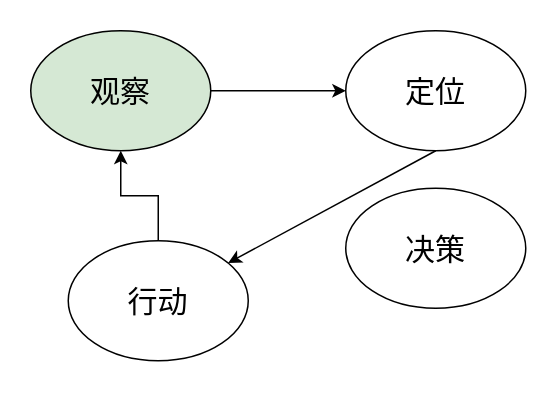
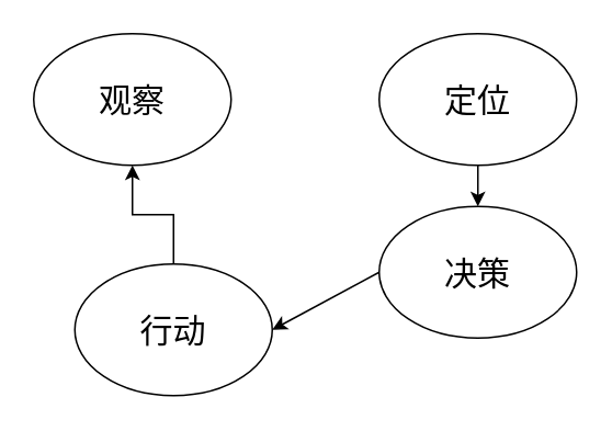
  <mxCell id="0" />
  <mxCell id="1" parent="0" />
- <mxCell id="2" value="&lt;font style=&quot;font-size: 20px;&quot;&gt;观察&lt;/font&gt;" style="ellipse;whiteSpace=wrap;html=1;fillColor=#d5e8d4;" vertex="1" parent="1"><mxGeometry x="20" y="20" width="120" height="80" as="geometry" /></mxCell>
+ <mxCell id="2" value="&lt;font style=&quot;font-size: 20px;&quot;&gt;观察&lt;/font&gt;" style="ellipse;whiteSpace=wrap;html=1;" vertex="1" parent="1"><mxGeometry x="20" y="20" width="120" height="80" as="geometry" /></mxCell>
  <mxCell id="3" value="&lt;font style=&quot;font-size: 20px;&quot;&gt;定位&lt;/font&gt;" style="ellipse;whiteSpace=wrap;html=1;" vertex="1" parent="1"><mxGeometry x="230" y="20" width="120" height="80" as="geometry" /></mxCell>
  <mxCell id="4" value="" style="edgeStyle=orthogonalEdgeStyle;rounded=0;orthogonalLoop=1;jettySize=auto;html=1;" edge="1" parent="1" source="5" target="2"><mxGeometry relative="1" as="geometry" /></mxCell>
  <mxCell id="5" value="&lt;font style=&quot;font-size: 20px;&quot;&gt;行动&lt;/font&gt;" style="ellipse;whiteSpace=wrap;html=1;" vertex="1" parent="1"><mxGeometry x="45" y="160" width="120" height="80" as="geometry" /></mxCell>
  <mxCell id="6" value="&lt;font style=&quot;font-size: 20px;&quot;&gt;决策&lt;/font&gt;" style="ellipse;whiteSpace=wrap;html=1;" vertex="1" parent="1"><mxGeometry x="230" y="125" width="120" height="80" as="geometry" /></mxCell>
- <mxCell id="7" value="" style="endArrow=classic;html=1;rounded=0;exitX=1;exitY=0.5;exitDx=0;exitDy=0;entryX=0;entryY=0.5;entryDx=0;entryDy=0;" edge="1" parent="1" source="2" target="3"><mxGeometry width="50" height="50" relative="1" as="geometry"><mxPoint x="180" y="190" as="sourcePoint" /><mxPoint x="230" y="140" as="targetPoint" /></mxGeometry></mxCell>
- <mxCell id="8" value="" style="endArrow=classic;html=1;rounded=0;exitX=0.5;exitY=1;exitDx=0;exitDy=0;" edge="1" parent="1" source="3" target="5"><mxGeometry width="50" height="50" relative="1" as="geometry"><mxPoint x="180" y="190" as="sourcePoint" /><mxPoint x="230" y="140" as="targetPoint" /></mxGeometry></mxCell>
+ <mxCell id="8" value="" style="endArrow=classic;html=1;rounded=0;exitX=0.5;exitY=1;exitDx=0;exitDy=0;entryX=0.5;entryY=0;entryDx=0;entryDy=0;" edge="1" parent="1" source="3" target="6"><mxGeometry width="50" height="50" relative="1" as="geometry"><mxPoint x="180" y="190" as="sourcePoint" /><mxPoint x="230" y="140" as="targetPoint" /></mxGeometry></mxCell>
+ <mxCell id="9" value="" style="endArrow=classic;html=1;rounded=0;exitX=0;exitY=0.5;exitDx=0;exitDy=0;entryX=1;entryY=0.5;entryDx=0;entryDy=0;" edge="1" parent="1" source="6" target="5"><mxGeometry width="50" height="50" relative="1" as="geometry"><mxPoint x="180" y="190" as="sourcePoint" /><mxPoint x="230" y="140" as="targetPoint" /></mxGeometry></mxCell>
